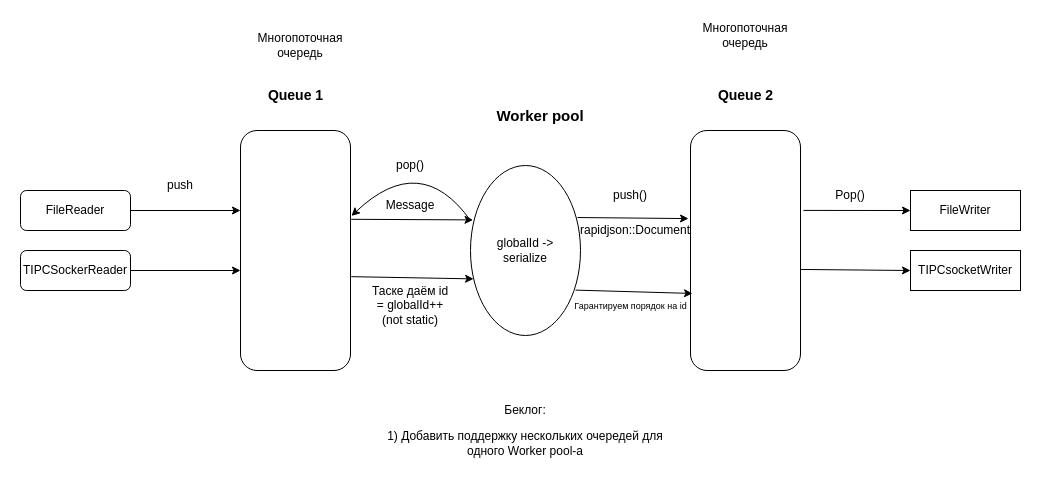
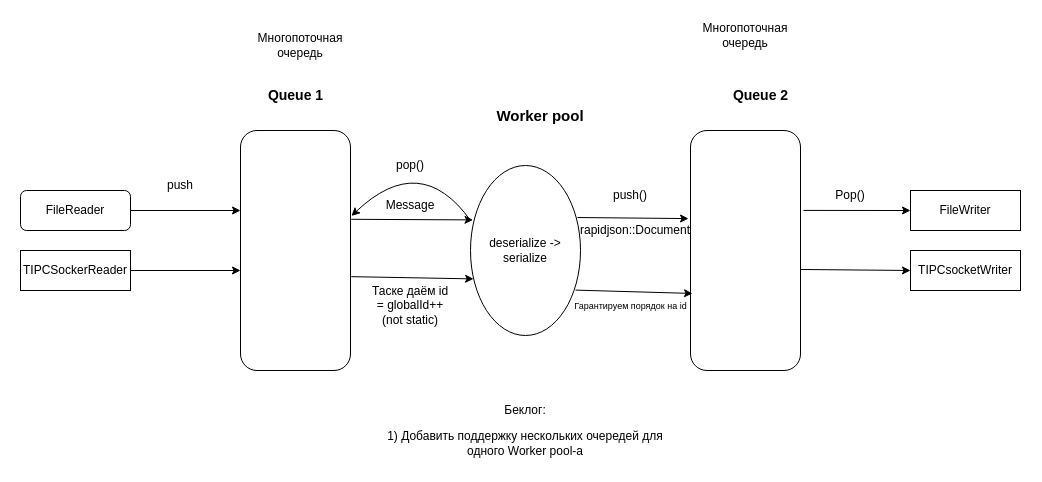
  <mxCell id="0" />
  <mxCell id="1" parent="0" />
  <mxCell id="2" value="FileReader" style="whiteSpace=wrap;html=1;rounded=1;" vertex="1" parent="1"><mxGeometry x="20" y="190" width="110" height="40" as="geometry" /></mxCell>
  <mxCell id="3" value="" style="rounded=1;whiteSpace=wrap;html=1;" vertex="1" parent="1"><mxGeometry x="240" y="130" width="110" height="240" as="geometry" /></mxCell>
- <mxCell id="4" value="TIPCSockerReader" style="whiteSpace=wrap;html=1;rounded=1;" vertex="1" parent="1"><mxGeometry x="20" y="250" width="110" height="40" as="geometry" /></mxCell>
+ <mxCell id="4" value="TIPCSockerReader" style="rounded=0;whiteSpace=wrap;html=1;" vertex="1" parent="1"><mxGeometry x="20" y="250" width="110" height="40" as="geometry" /></mxCell>
  <mxCell id="5" value="" style="endArrow=classic;html=1;rounded=0;exitX=1;exitY=0.5;exitDx=0;exitDy=0;" edge="1" parent="1" source="2"><mxGeometry width="50" height="50" relative="1" as="geometry"><mxPoint x="390" y="320" as="sourcePoint" /><mxPoint x="240" y="210" as="targetPoint" /></mxGeometry></mxCell>
  <mxCell id="6" value="" style="endArrow=classic;html=1;rounded=0;exitX=1;exitY=0.5;exitDx=0;exitDy=0;" edge="1" parent="1" source="4"><mxGeometry width="50" height="50" relative="1" as="geometry"><mxPoint x="390" y="320" as="sourcePoint" /><mxPoint x="240" y="270" as="targetPoint" /></mxGeometry></mxCell>
  <mxCell id="7" value="" style="ellipse;whiteSpace=wrap;html=1;" vertex="1" parent="1"><mxGeometry x="470" y="165" width="110" height="170" as="geometry" /></mxCell>
  <mxCell id="8" value="" style="rounded=1;whiteSpace=wrap;html=1;" vertex="1" parent="1"><mxGeometry x="690" y="130" width="110" height="240" as="geometry" /></mxCell>
  <mxCell id="9" value="TIPCsocketWriter" style="rounded=0;whiteSpace=wrap;html=1;" vertex="1" parent="1"><mxGeometry x="910" y="250" width="110" height="40" as="geometry" /></mxCell>
  <mxCell id="10" value="FileWriter" style="rounded=0;whiteSpace=wrap;html=1;" vertex="1" parent="1"><mxGeometry x="910" y="190" width="110" height="40" as="geometry" /></mxCell>
  <mxCell id="11" value="" style="endArrow=classic;html=1;rounded=0;entryX=0;entryY=0.5;entryDx=0;entryDy=0;exitX=1;exitY=0.579;exitDx=0;exitDy=0;exitPerimeter=0;" edge="1" parent="1" source="8" target="9"><mxGeometry width="50" height="50" relative="1" as="geometry"><mxPoint x="450" y="320" as="sourcePoint" /><mxPoint x="500" y="270" as="targetPoint" /></mxGeometry></mxCell>
  <mxCell id="12" value="" style="endArrow=classic;html=1;rounded=0;entryX=0;entryY=0.5;entryDx=0;entryDy=0;exitX=1.027;exitY=0.333;exitDx=0;exitDy=0;exitPerimeter=0;" edge="1" parent="1" source="8" target="10"><mxGeometry width="50" height="50" relative="1" as="geometry"><mxPoint x="450" y="320" as="sourcePoint" /><mxPoint x="500" y="270" as="targetPoint" /></mxGeometry></mxCell>
  <mxCell id="13" value="Queue 1" style="text;html=1;align=center;verticalAlign=middle;resizable=0;points=[];autosize=1;strokeColor=none;fillColor=none;fontStyle=1;fontSize=14;" vertex="1" parent="1"><mxGeometry x="255" y="80" width="80" height="30" as="geometry" /></mxCell>
- <mxCell id="14" value="Queue 2" style="text;html=1;align=center;verticalAlign=middle;resizable=0;points=[];autosize=1;strokeColor=none;fillColor=none;fontSize=14;fontStyle=1" vertex="1" parent="1"><mxGeometry x="705" y="80" width="80" height="30" as="geometry" /></mxCell>
+ <mxCell id="14" value="Queue 2" style="text;html=1;align=center;verticalAlign=middle;resizable=0;points=[];autosize=1;strokeColor=none;fillColor=none;fontSize=14;fontStyle=1" vertex="1" parent="1"><mxGeometry x="720" y="80" width="80" height="30" as="geometry" /></mxCell>
  <mxCell id="15" value="&lt;b style=&quot;font-size: 15px;&quot;&gt;Worker pool&lt;/b&gt;" style="text;html=1;align=center;verticalAlign=middle;whiteSpace=wrap;rounded=0;fontSize=15;" vertex="1" parent="1"><mxGeometry x="490" y="100" width="100" height="30" as="geometry" /></mxCell>
  <mxCell id="16" value="push" style="text;html=1;align=center;verticalAlign=middle;whiteSpace=wrap;rounded=0;" vertex="1" parent="1"><mxGeometry x="150" y="170" width="60" height="30" as="geometry" /></mxCell>
  <mxCell id="17" value="" style="endArrow=classic;html=1;rounded=0;entryX=-0.018;entryY=0.367;entryDx=0;entryDy=0;entryPerimeter=0;exitX=0.973;exitY=0.306;exitDx=0;exitDy=0;exitPerimeter=0;" edge="1" parent="1" source="7" target="8"><mxGeometry width="50" height="50" relative="1" as="geometry"><mxPoint x="450" y="320" as="sourcePoint" /><mxPoint x="500" y="270" as="targetPoint" /></mxGeometry></mxCell>
  <mxCell id="18" value="" style="endArrow=classic;html=1;rounded=0;entryX=0.018;entryY=0.679;entryDx=0;entryDy=0;entryPerimeter=0;exitX=0.955;exitY=0.733;exitDx=0;exitDy=0;exitPerimeter=0;" edge="1" parent="1" source="7" target="8"><mxGeometry width="50" height="50" relative="1" as="geometry"><mxPoint x="450" y="320" as="sourcePoint" /><mxPoint x="500" y="270" as="targetPoint" /></mxGeometry></mxCell>
  <mxCell id="19" value="" style="endArrow=classic;html=1;rounded=0;exitX=1.007;exitY=0.609;exitDx=0;exitDy=0;exitPerimeter=0;entryX=0.028;entryY=0.667;entryDx=0;entryDy=0;entryPerimeter=0;" edge="1" parent="1" source="3" target="7"><mxGeometry width="50" height="50" relative="1" as="geometry"><mxPoint x="430" y="350" as="sourcePoint" /><mxPoint x="480" y="300" as="targetPoint" /></mxGeometry></mxCell>
  <mxCell id="20" value="" style="endArrow=classic;html=1;rounded=0;exitX=1.006;exitY=0.37;exitDx=0;exitDy=0;exitPerimeter=0;entryX=0.023;entryY=0.32;entryDx=0;entryDy=0;entryPerimeter=0;" edge="1" parent="1" source="3" target="7"><mxGeometry width="50" height="50" relative="1" as="geometry"><mxPoint x="410" y="290" as="sourcePoint" /><mxPoint x="460" y="240" as="targetPoint" /></mxGeometry></mxCell>
  <mxCell id="21" value="" style="curved=1;endArrow=classic;html=1;rounded=0;entryX=1.009;entryY=0.356;entryDx=0;entryDy=0;entryPerimeter=0;" edge="1" parent="1" target="3"><mxGeometry width="50" height="50" relative="1" as="geometry"><mxPoint x="470" y="220" as="sourcePoint" /><mxPoint x="440" y="250" as="targetPoint" /><Array as="points"><mxPoint x="420" y="150" /></Array></mxGeometry></mxCell>
  <mxCell id="22" value="&lt;span style=&quot;color: rgba(0, 0, 0, 0); font-family: monospace; font-size: 0px; text-align: start; text-wrap: nowrap;&quot;&gt;pus&lt;/span&gt;" style="text;html=1;align=center;verticalAlign=middle;whiteSpace=wrap;rounded=0;" vertex="1" parent="1"><mxGeometry x="590" y="180" width="60" height="30" as="geometry" /></mxCell>
  <mxCell id="23" value="push()" style="text;html=1;align=center;verticalAlign=middle;whiteSpace=wrap;rounded=0;" vertex="1" parent="1"><mxGeometry x="600" y="180" width="60" height="30" as="geometry" /></mxCell>
  <mxCell id="24" value="pop()" style="text;html=1;align=center;verticalAlign=middle;whiteSpace=wrap;rounded=0;" vertex="1" parent="1"><mxGeometry x="380" y="150" width="60" height="30" as="geometry" /></mxCell>
- <mxCell id="25" value="globalId -&amp;gt; serialize" style="text;html=1;align=center;verticalAlign=middle;whiteSpace=wrap;rounded=0;" vertex="1" parent="1"><mxGeometry x="475" y="225" width="100" height="50" as="geometry" /></mxCell>
+ <mxCell id="25" value="deserialize -&amp;gt; serialize" style="text;html=1;align=center;verticalAlign=middle;whiteSpace=wrap;rounded=0;" vertex="1" parent="1"><mxGeometry x="475" y="225" width="100" height="50" as="geometry" /></mxCell>
  <mxCell id="26" value="Таске даём id = globalId++ (not static)" style="text;html=1;align=center;verticalAlign=middle;whiteSpace=wrap;rounded=0;" vertex="1" parent="1"><mxGeometry x="370" y="300" width="80" height="10" as="geometry" /></mxCell>
  <mxCell id="27" value="&lt;font style=&quot;font-size: 9px;&quot;&gt;Гарантируем порядок на id&lt;/font&gt;" style="text;html=1;align=center;verticalAlign=middle;resizable=0;points=[];autosize=1;strokeColor=none;fillColor=none;" vertex="1" parent="1"><mxGeometry x="560" y="290" width="140" height="30" as="geometry" /></mxCell>
  <mxCell id="28" value="Многопоточная очередь" style="text;html=1;align=center;verticalAlign=middle;whiteSpace=wrap;rounded=0;" vertex="1" parent="1"><mxGeometry x="250" y="30" width="100" height="30" as="geometry" /></mxCell>
  <mxCell id="29" value="Многопоточная очередь" style="text;html=1;align=center;verticalAlign=middle;whiteSpace=wrap;rounded=0;" vertex="1" parent="1"><mxGeometry x="695" y="20" width="100" height="30" as="geometry" /></mxCell>
  <mxCell id="30" value="Pop()" style="text;html=1;align=center;verticalAlign=middle;whiteSpace=wrap;rounded=0;" vertex="1" parent="1"><mxGeometry x="820" y="180" width="60" height="30" as="geometry" /></mxCell>
  <mxCell id="31" value="&lt;p&gt;Беклог:&lt;/p&gt;&lt;p&gt;1&lt;span style=&quot;background-color: initial;&quot;&gt;) Добавить поддержку нескольких очередей для одного Worker pool-а&lt;/span&gt;&lt;/p&gt;" style="text;html=1;align=center;verticalAlign=middle;whiteSpace=wrap;rounded=0;" vertex="1" parent="1"><mxGeometry x="375" y="400" width="300" height="60" as="geometry" /></mxCell>
  <mxCell id="32" value="Message" style="text;html=1;align=center;verticalAlign=middle;whiteSpace=wrap;rounded=0;" vertex="1" parent="1"><mxGeometry x="395" y="200" width="30" height="10" as="geometry" /></mxCell>
  <mxCell id="33" value="rapidjson::Document" style="text;html=1;align=center;verticalAlign=middle;whiteSpace=wrap;rounded=0;" vertex="1" parent="1"><mxGeometry x="620" y="225" width="30" height="10" as="geometry" /></mxCell>
